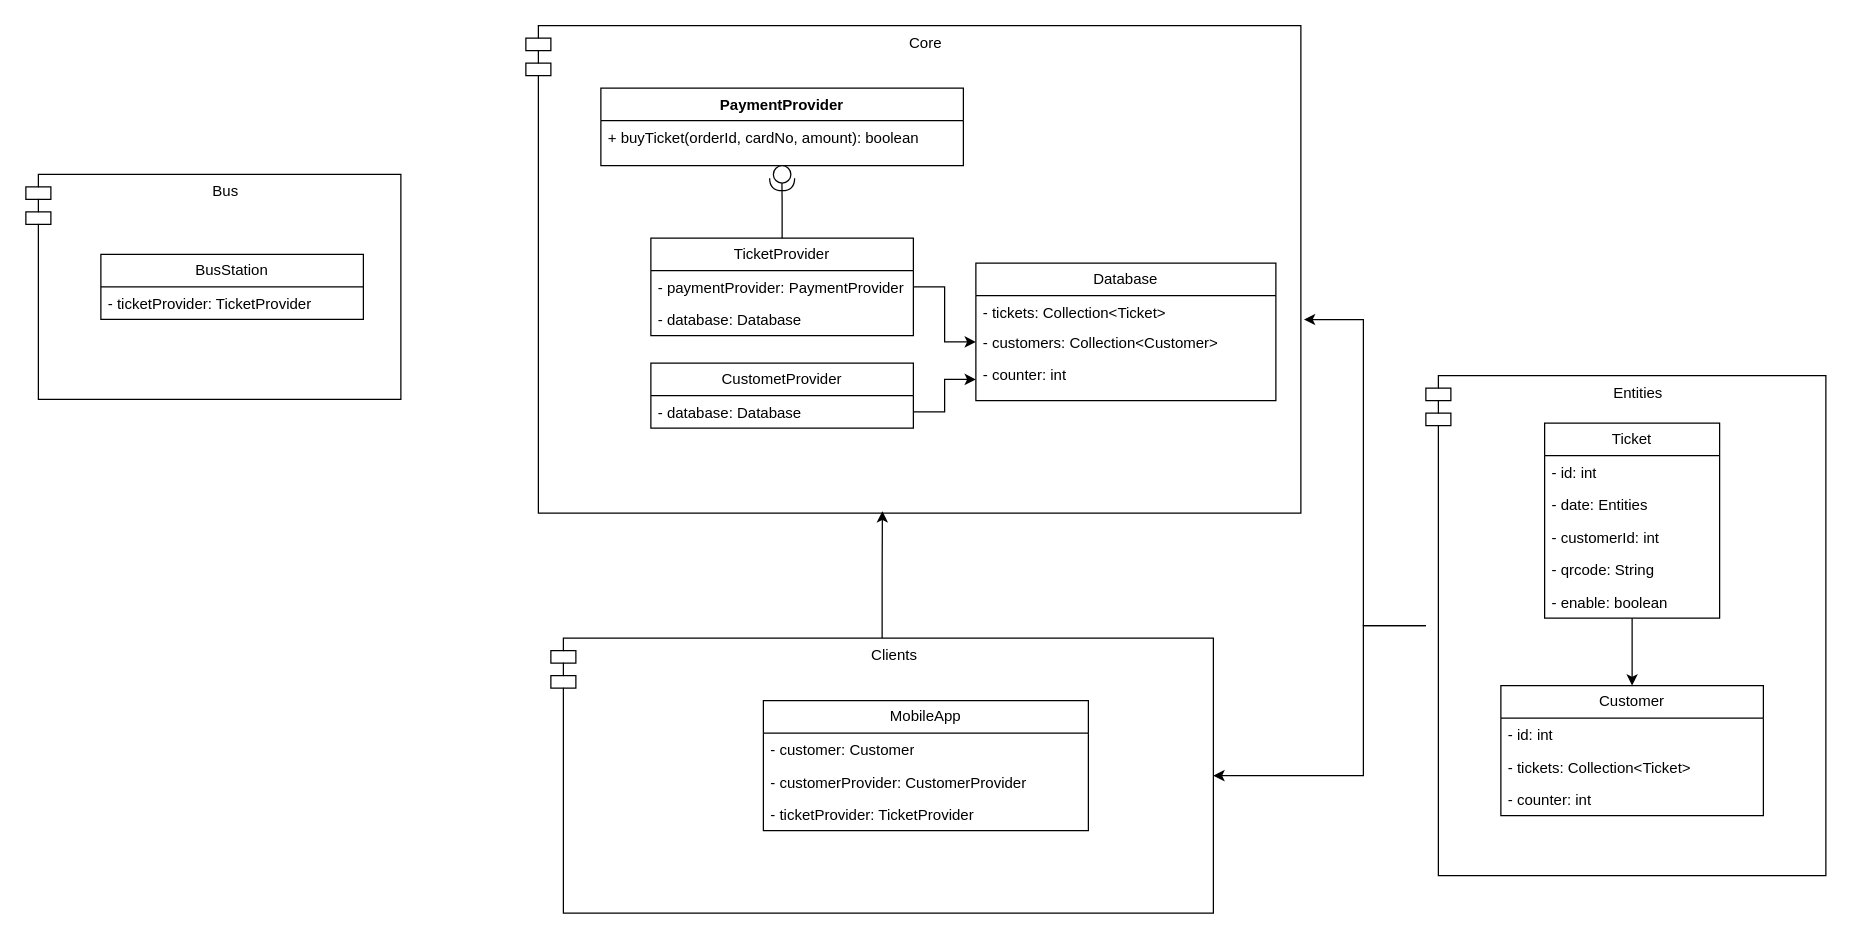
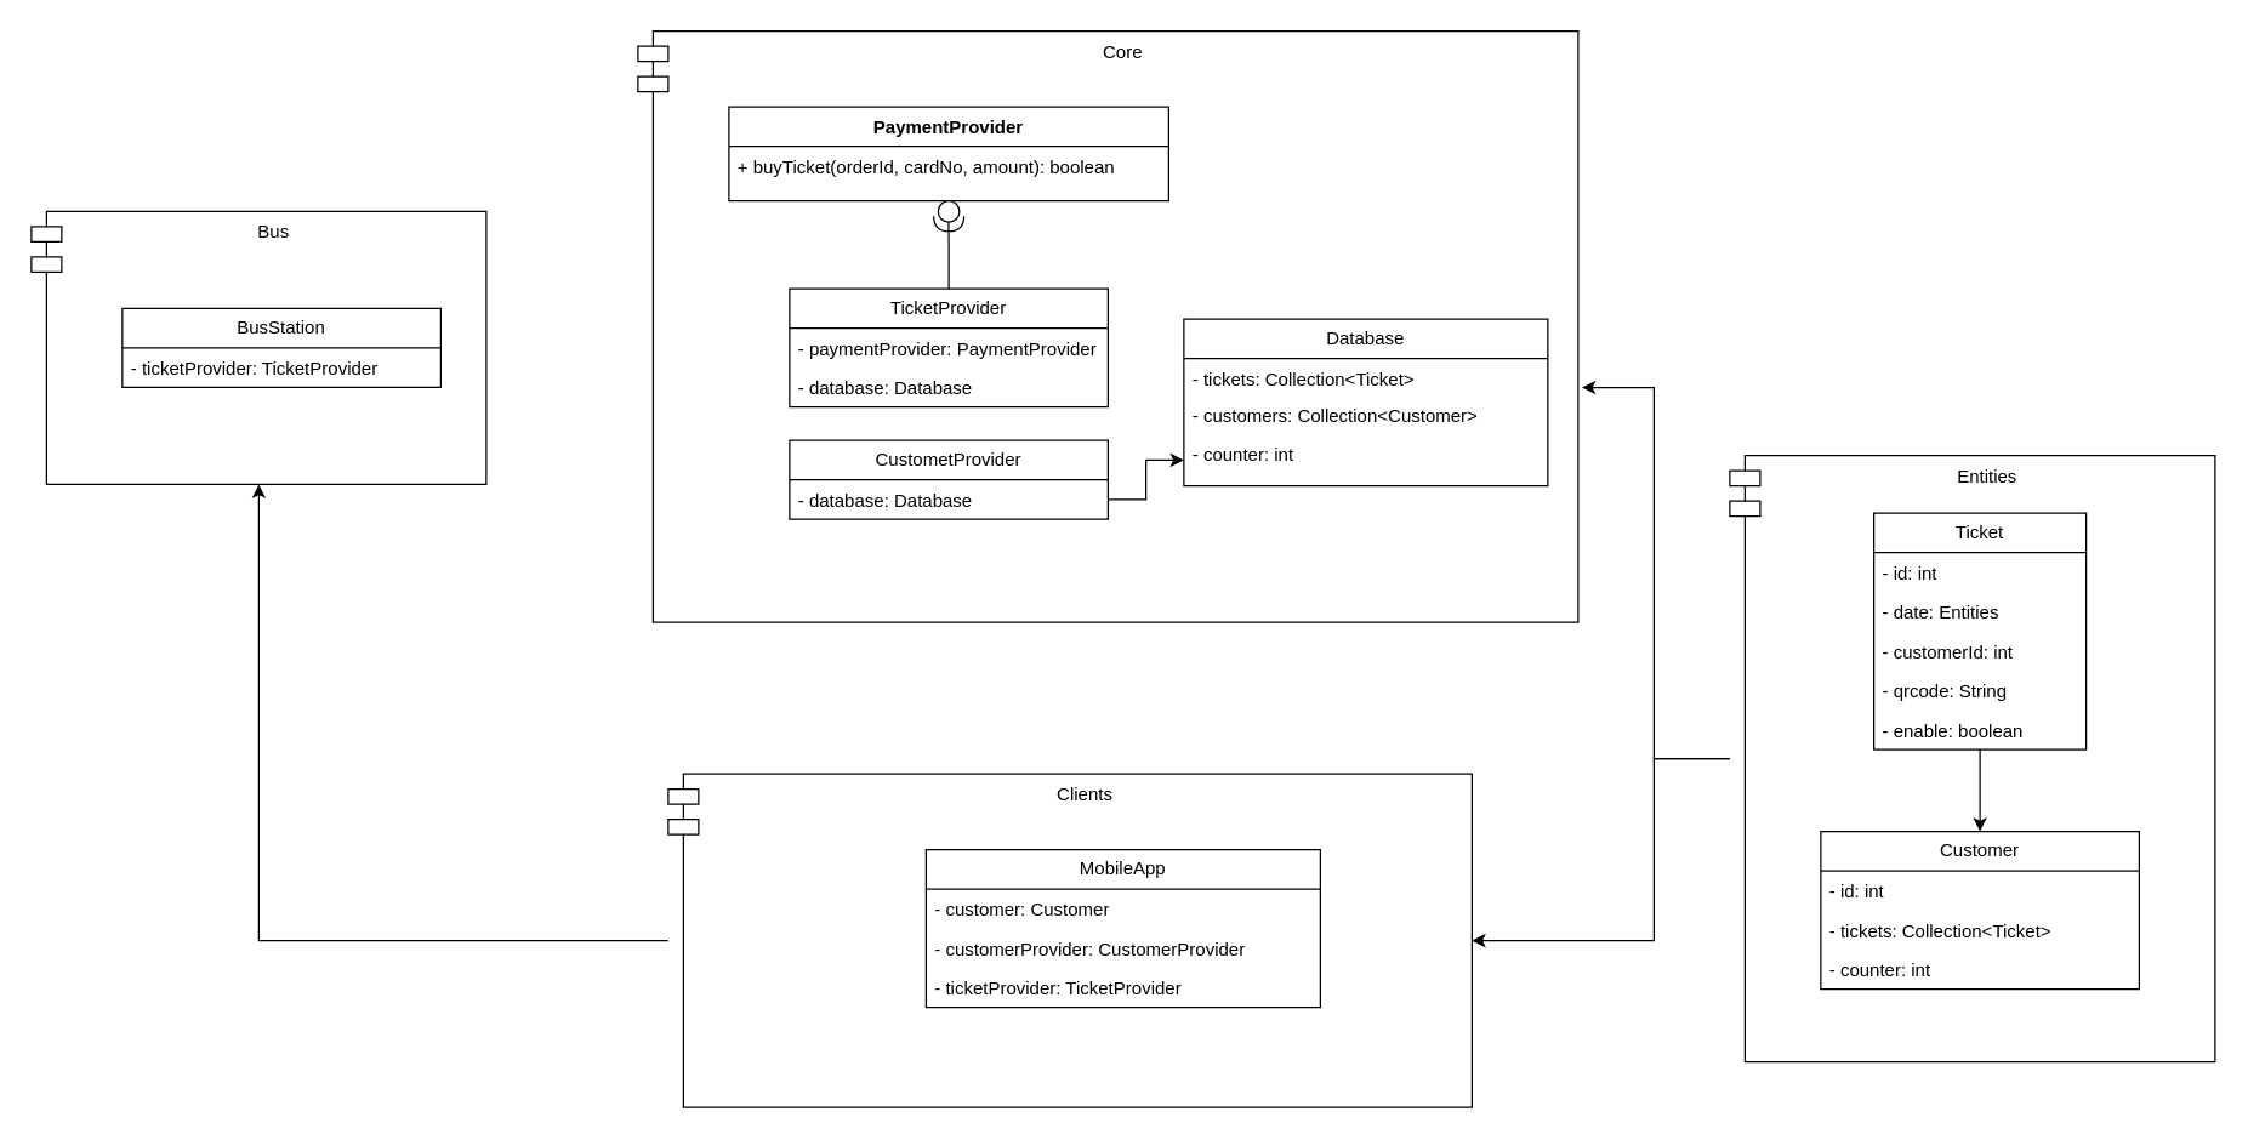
  <mxCell id="0" />
  <mxCell id="1" parent="0" />
  <mxCell id="2" value="Core" style="shape=module;align=left;spacingLeft=20;align=center;verticalAlign=top;whiteSpace=wrap;html=1;" vertex="1" parent="1"><mxGeometry x="420" y="20" width="620" height="390" as="geometry" /></mxCell>
  <mxCell id="3" value="Database" style="swimlane;fontStyle=0;childLayout=stackLayout;horizontal=1;startSize=26;fillColor=none;horizontalStack=0;resizeParent=1;resizeParentMax=0;resizeLast=0;collapsible=1;marginBottom=0;whiteSpace=wrap;html=1;" vertex="1" parent="1"><mxGeometry x="780" y="210" width="240" height="110" as="geometry" /></mxCell>
  <mxCell id="4" value="- tickets: Collection&amp;lt;Ticket&amp;gt;&amp;nbsp;&lt;span style=&quot;white-space: pre;&quot;&gt;&#09;&lt;/span&gt;" style="text;strokeColor=none;fillColor=none;align=left;verticalAlign=top;spacingLeft=4;spacingRight=4;overflow=hidden;rotatable=0;points=[[0,0.5],[1,0.5]];portConstraint=eastwest;whiteSpace=wrap;html=1;" vertex="1" parent="3"><mxGeometry y="26" width="240" height="24" as="geometry" /></mxCell>
  <mxCell id="5" value="- customers: Collection&amp;lt;Customer&amp;gt;&amp;nbsp;&#09;" style="text;strokeColor=none;fillColor=none;align=left;verticalAlign=top;spacingLeft=4;spacingRight=4;overflow=hidden;rotatable=0;points=[[0,0.5],[1,0.5]];portConstraint=eastwest;whiteSpace=wrap;html=1;" vertex="1" parent="3"><mxGeometry y="50" width="240" height="26" as="geometry" /></mxCell>
  <mxCell id="6" value="- counter: int" style="text;strokeColor=none;fillColor=none;align=left;verticalAlign=top;spacingLeft=4;spacingRight=4;overflow=hidden;rotatable=0;points=[[0,0.5],[1,0.5]];portConstraint=eastwest;whiteSpace=wrap;html=1;" vertex="1" parent="3"><mxGeometry y="76" width="240" height="34" as="geometry" /></mxCell>
  <mxCell id="7" value="" style="edgeStyle=orthogonalEdgeStyle;rounded=0;orthogonalLoop=1;jettySize=auto;html=1;entryX=0.499;entryY=1.006;entryDx=0;entryDy=0;entryPerimeter=0;" edge="1" parent="1" source="8" target="14"><mxGeometry relative="1" as="geometry" /></mxCell>
  <mxCell id="8" value="TicketProvider" style="swimlane;fontStyle=0;childLayout=stackLayout;horizontal=1;startSize=26;fillColor=none;horizontalStack=0;resizeParent=1;resizeParentMax=0;resizeLast=0;collapsible=1;marginBottom=0;whiteSpace=wrap;html=1;" vertex="1" parent="1"><mxGeometry x="520" y="190" width="210" height="78" as="geometry" /></mxCell>
  <mxCell id="9" value="- paymentProvider: PaymentProvider" style="text;strokeColor=none;fillColor=none;align=left;verticalAlign=top;spacingLeft=4;spacingRight=4;overflow=hidden;rotatable=0;points=[[0,0.5],[1,0.5]];portConstraint=eastwest;whiteSpace=wrap;html=1;" vertex="1" parent="8"><mxGeometry y="26" width="210" height="26" as="geometry" /></mxCell>
  <mxCell id="10" value="- database: Database" style="text;strokeColor=none;fillColor=none;align=left;verticalAlign=top;spacingLeft=4;spacingRight=4;overflow=hidden;rotatable=0;points=[[0,0.5],[1,0.5]];portConstraint=eastwest;whiteSpace=wrap;html=1;" vertex="1" parent="8"><mxGeometry y="52" width="210" height="26" as="geometry" /></mxCell>
  <mxCell id="11" value="CustometProvider" style="swimlane;fontStyle=0;childLayout=stackLayout;horizontal=1;startSize=26;fillColor=none;horizontalStack=0;resizeParent=1;resizeParentMax=0;resizeLast=0;collapsible=1;marginBottom=0;whiteSpace=wrap;html=1;" vertex="1" parent="1"><mxGeometry x="520" y="290" width="210" height="52" as="geometry" /></mxCell>
  <mxCell id="12" value="- database: Database" style="text;strokeColor=none;fillColor=none;align=left;verticalAlign=top;spacingLeft=4;spacingRight=4;overflow=hidden;rotatable=0;points=[[0,0.5],[1,0.5]];portConstraint=eastwest;whiteSpace=wrap;html=1;" vertex="1" parent="11"><mxGeometry y="26" width="210" height="26" as="geometry" /></mxCell>
  <mxCell id="13" value="PaymentProvider" style="swimlane;fontStyle=1;align=center;verticalAlign=top;childLayout=stackLayout;horizontal=1;startSize=26;horizontalStack=0;resizeParent=1;resizeParentMax=0;resizeLast=0;collapsible=1;marginBottom=0;whiteSpace=wrap;html=1;" vertex="1" parent="1"><mxGeometry x="480" y="70" width="290" height="62" as="geometry" /></mxCell>
  <mxCell id="14" value="+ buyTicket(orderId, cardNo, amount): boolean" style="text;strokeColor=none;fillColor=none;align=left;verticalAlign=top;spacingLeft=4;spacingRight=4;overflow=hidden;rotatable=0;points=[[0,0.5],[1,0.5]];portConstraint=eastwest;whiteSpace=wrap;html=1;" vertex="1" parent="13"><mxGeometry y="26" width="290" height="36" as="geometry" /></mxCell>
- <mxCell id="15" value="" style="edgeStyle=orthogonalEdgeStyle;rounded=0;orthogonalLoop=1;jettySize=auto;html=1;" edge="1" parent="1" source="9" target="5"><mxGeometry relative="1" as="geometry" /></mxCell>
  <mxCell id="16" value="" style="edgeStyle=orthogonalEdgeStyle;rounded=0;orthogonalLoop=1;jettySize=auto;html=1;" edge="1" parent="1" source="12" target="6"><mxGeometry relative="1" as="geometry" /></mxCell>
  <mxCell id="17" value="Bus&lt;br&gt;" style="shape=module;align=left;spacingLeft=20;align=center;verticalAlign=top;whiteSpace=wrap;html=1;" vertex="1" parent="1"><mxGeometry x="20" y="139" width="300" height="180" as="geometry" /></mxCell>
  <mxCell id="18" value="BusStation" style="swimlane;fontStyle=0;childLayout=stackLayout;horizontal=1;startSize=26;fillColor=none;horizontalStack=0;resizeParent=1;resizeParentMax=0;resizeLast=0;collapsible=1;marginBottom=0;whiteSpace=wrap;html=1;" vertex="1" parent="1"><mxGeometry x="80" y="203" width="210" height="52" as="geometry" /></mxCell>
  <mxCell id="19" value="- ticketProvider: TicketProvider" style="text;strokeColor=none;fillColor=none;align=left;verticalAlign=top;spacingLeft=4;spacingRight=4;overflow=hidden;rotatable=0;points=[[0,0.5],[1,0.5]];portConstraint=eastwest;whiteSpace=wrap;html=1;" vertex="1" parent="18"><mxGeometry y="26" width="210" height="26" as="geometry" /></mxCell>
- <mxCell id="20" style="edgeStyle=orthogonalEdgeStyle;rounded=0;orthogonalLoop=1;jettySize=auto;html=1;entryX=0.46;entryY=0.996;entryDx=0;entryDy=0;entryPerimeter=0;" edge="1" parent="1" source="21" target="2"><mxGeometry relative="1" as="geometry" /></mxCell>
+ <mxCell id="20" style="edgeStyle=orthogonalEdgeStyle;rounded=0;orthogonalLoop=1;jettySize=auto;html=1;" edge="1" parent="1" source="21" target="17"><mxGeometry relative="1" as="geometry" /></mxCell>
  <mxCell id="21" value="Clients" style="shape=module;align=left;spacingLeft=20;align=center;verticalAlign=top;whiteSpace=wrap;html=1;" vertex="1" parent="1"><mxGeometry x="440" y="510" width="530" height="220" as="geometry" /></mxCell>
  <mxCell id="22" value="MobileApp" style="swimlane;fontStyle=0;childLayout=stackLayout;horizontal=1;startSize=26;fillColor=none;horizontalStack=0;resizeParent=1;resizeParentMax=0;resizeLast=0;collapsible=1;marginBottom=0;whiteSpace=wrap;html=1;" vertex="1" parent="1"><mxGeometry x="610" y="560" width="260" height="104" as="geometry" /></mxCell>
  <mxCell id="23" value="- customer: Customer" style="text;strokeColor=none;fillColor=none;align=left;verticalAlign=top;spacingLeft=4;spacingRight=4;overflow=hidden;rotatable=0;points=[[0,0.5],[1,0.5]];portConstraint=eastwest;whiteSpace=wrap;html=1;" vertex="1" parent="22"><mxGeometry y="26" width="260" height="26" as="geometry" /></mxCell>
  <mxCell id="24" value="- customerProvider: CustomerProvider" style="text;strokeColor=none;fillColor=none;align=left;verticalAlign=top;spacingLeft=4;spacingRight=4;overflow=hidden;rotatable=0;points=[[0,0.5],[1,0.5]];portConstraint=eastwest;whiteSpace=wrap;html=1;" vertex="1" parent="22"><mxGeometry y="52" width="260" height="26" as="geometry" /></mxCell>
  <mxCell id="25" value="- ticketProvider: TicketProvider" style="text;strokeColor=none;fillColor=none;align=left;verticalAlign=top;spacingLeft=4;spacingRight=4;overflow=hidden;rotatable=0;points=[[0,0.5],[1,0.5]];portConstraint=eastwest;whiteSpace=wrap;html=1;" vertex="1" parent="22"><mxGeometry y="78" width="260" height="26" as="geometry" /></mxCell>
  <mxCell id="26" value="" style="shape=providedRequiredInterface;html=1;verticalLabelPosition=bottom;sketch=0;direction=south;" vertex="1" parent="1"><mxGeometry x="615" y="132" width="20" height="20" as="geometry" /></mxCell>
  <mxCell id="27" value="" style="ellipse;whiteSpace=wrap;html=1;align=center;aspect=fixed;fillColor=none;strokeColor=none;resizable=0;perimeter=centerPerimeter;rotatable=0;allowArrows=0;points=[];outlineConnect=1;" vertex="1" parent="1"><mxGeometry x="680" y="420" width="10" height="10" as="geometry" /></mxCell>
  <mxCell id="28" style="edgeStyle=orthogonalEdgeStyle;rounded=0;orthogonalLoop=1;jettySize=auto;html=1;entryX=1.004;entryY=0.603;entryDx=0;entryDy=0;entryPerimeter=0;" edge="1" parent="1" source="30" target="2"><mxGeometry relative="1" as="geometry" /></mxCell>
  <mxCell id="29" style="edgeStyle=orthogonalEdgeStyle;rounded=0;orthogonalLoop=1;jettySize=auto;html=1;entryX=1;entryY=0.5;entryDx=0;entryDy=0;" edge="1" parent="1" source="30" target="21"><mxGeometry relative="1" as="geometry"><Array as="points"><mxPoint x="1090" y="500" /><mxPoint x="1090" y="620" /></Array></mxGeometry></mxCell>
  <mxCell id="30" value="Entities" style="shape=module;align=left;spacingLeft=20;align=center;verticalAlign=top;whiteSpace=wrap;html=1;" vertex="1" parent="1"><mxGeometry x="1140" y="300" width="320" height="400" as="geometry" /></mxCell>
  <mxCell id="31" value="" style="edgeStyle=orthogonalEdgeStyle;rounded=0;orthogonalLoop=1;jettySize=auto;html=1;entryX=0.5;entryY=0;entryDx=0;entryDy=0;" edge="1" parent="1" source="32" target="38"><mxGeometry relative="1" as="geometry" /></mxCell>
  <mxCell id="32" value="Ticket" style="swimlane;fontStyle=0;childLayout=stackLayout;horizontal=1;startSize=26;fillColor=none;horizontalStack=0;resizeParent=1;resizeParentMax=0;resizeLast=0;collapsible=1;marginBottom=0;whiteSpace=wrap;html=1;" vertex="1" parent="1"><mxGeometry x="1235" y="338" width="140" height="156" as="geometry" /></mxCell>
  <mxCell id="33" value="- id: int" style="text;strokeColor=none;fillColor=none;align=left;verticalAlign=top;spacingLeft=4;spacingRight=4;overflow=hidden;rotatable=0;points=[[0,0.5],[1,0.5]];portConstraint=eastwest;whiteSpace=wrap;html=1;" vertex="1" parent="32"><mxGeometry y="26" width="140" height="26" as="geometry" /></mxCell>
  <mxCell id="34" value="- date: Entities&lt;span style=&quot;white-space: pre;&quot;&gt;&#09;&lt;/span&gt;" style="text;strokeColor=none;fillColor=none;align=left;verticalAlign=top;spacingLeft=4;spacingRight=4;overflow=hidden;rotatable=0;points=[[0,0.5],[1,0.5]];portConstraint=eastwest;whiteSpace=wrap;html=1;" vertex="1" parent="32"><mxGeometry y="52" width="140" height="26" as="geometry" /></mxCell>
  <mxCell id="35" value="- customerId: int" style="text;strokeColor=none;fillColor=none;align=left;verticalAlign=top;spacingLeft=4;spacingRight=4;overflow=hidden;rotatable=0;points=[[0,0.5],[1,0.5]];portConstraint=eastwest;whiteSpace=wrap;html=1;" vertex="1" parent="32"><mxGeometry y="78" width="140" height="26" as="geometry" /></mxCell>
  <mxCell id="36" value="- qrcode: String" style="text;strokeColor=none;fillColor=none;align=left;verticalAlign=top;spacingLeft=4;spacingRight=4;overflow=hidden;rotatable=0;points=[[0,0.5],[1,0.5]];portConstraint=eastwest;whiteSpace=wrap;html=1;" vertex="1" parent="32"><mxGeometry y="104" width="140" height="26" as="geometry" /></mxCell>
  <mxCell id="37" value="- enable: boolean" style="text;strokeColor=none;fillColor=none;align=left;verticalAlign=top;spacingLeft=4;spacingRight=4;overflow=hidden;rotatable=0;points=[[0,0.5],[1,0.5]];portConstraint=eastwest;whiteSpace=wrap;html=1;" vertex="1" parent="32"><mxGeometry y="130" width="140" height="26" as="geometry" /></mxCell>
  <mxCell id="38" value="Customer" style="swimlane;fontStyle=0;childLayout=stackLayout;horizontal=1;startSize=26;fillColor=none;horizontalStack=0;resizeParent=1;resizeParentMax=0;resizeLast=0;collapsible=1;marginBottom=0;whiteSpace=wrap;html=1;" vertex="1" parent="1"><mxGeometry x="1200" y="548" width="210" height="104" as="geometry" /></mxCell>
  <mxCell id="39" value="- id: int" style="text;strokeColor=none;fillColor=none;align=left;verticalAlign=top;spacingLeft=4;spacingRight=4;overflow=hidden;rotatable=0;points=[[0,0.5],[1,0.5]];portConstraint=eastwest;whiteSpace=wrap;html=1;" vertex="1" parent="38"><mxGeometry y="26" width="210" height="26" as="geometry" /></mxCell>
  <mxCell id="40" value="- tickets: Collection&amp;lt;Ticket&amp;gt;" style="text;strokeColor=none;fillColor=none;align=left;verticalAlign=top;spacingLeft=4;spacingRight=4;overflow=hidden;rotatable=0;points=[[0,0.5],[1,0.5]];portConstraint=eastwest;whiteSpace=wrap;html=1;" vertex="1" parent="38"><mxGeometry y="52" width="210" height="26" as="geometry" /></mxCell>
  <mxCell id="41" value="- counter: int" style="text;strokeColor=none;fillColor=none;align=left;verticalAlign=top;spacingLeft=4;spacingRight=4;overflow=hidden;rotatable=0;points=[[0,0.5],[1,0.5]];portConstraint=eastwest;whiteSpace=wrap;html=1;" vertex="1" parent="38"><mxGeometry y="78" width="210" height="26" as="geometry" /></mxCell>
